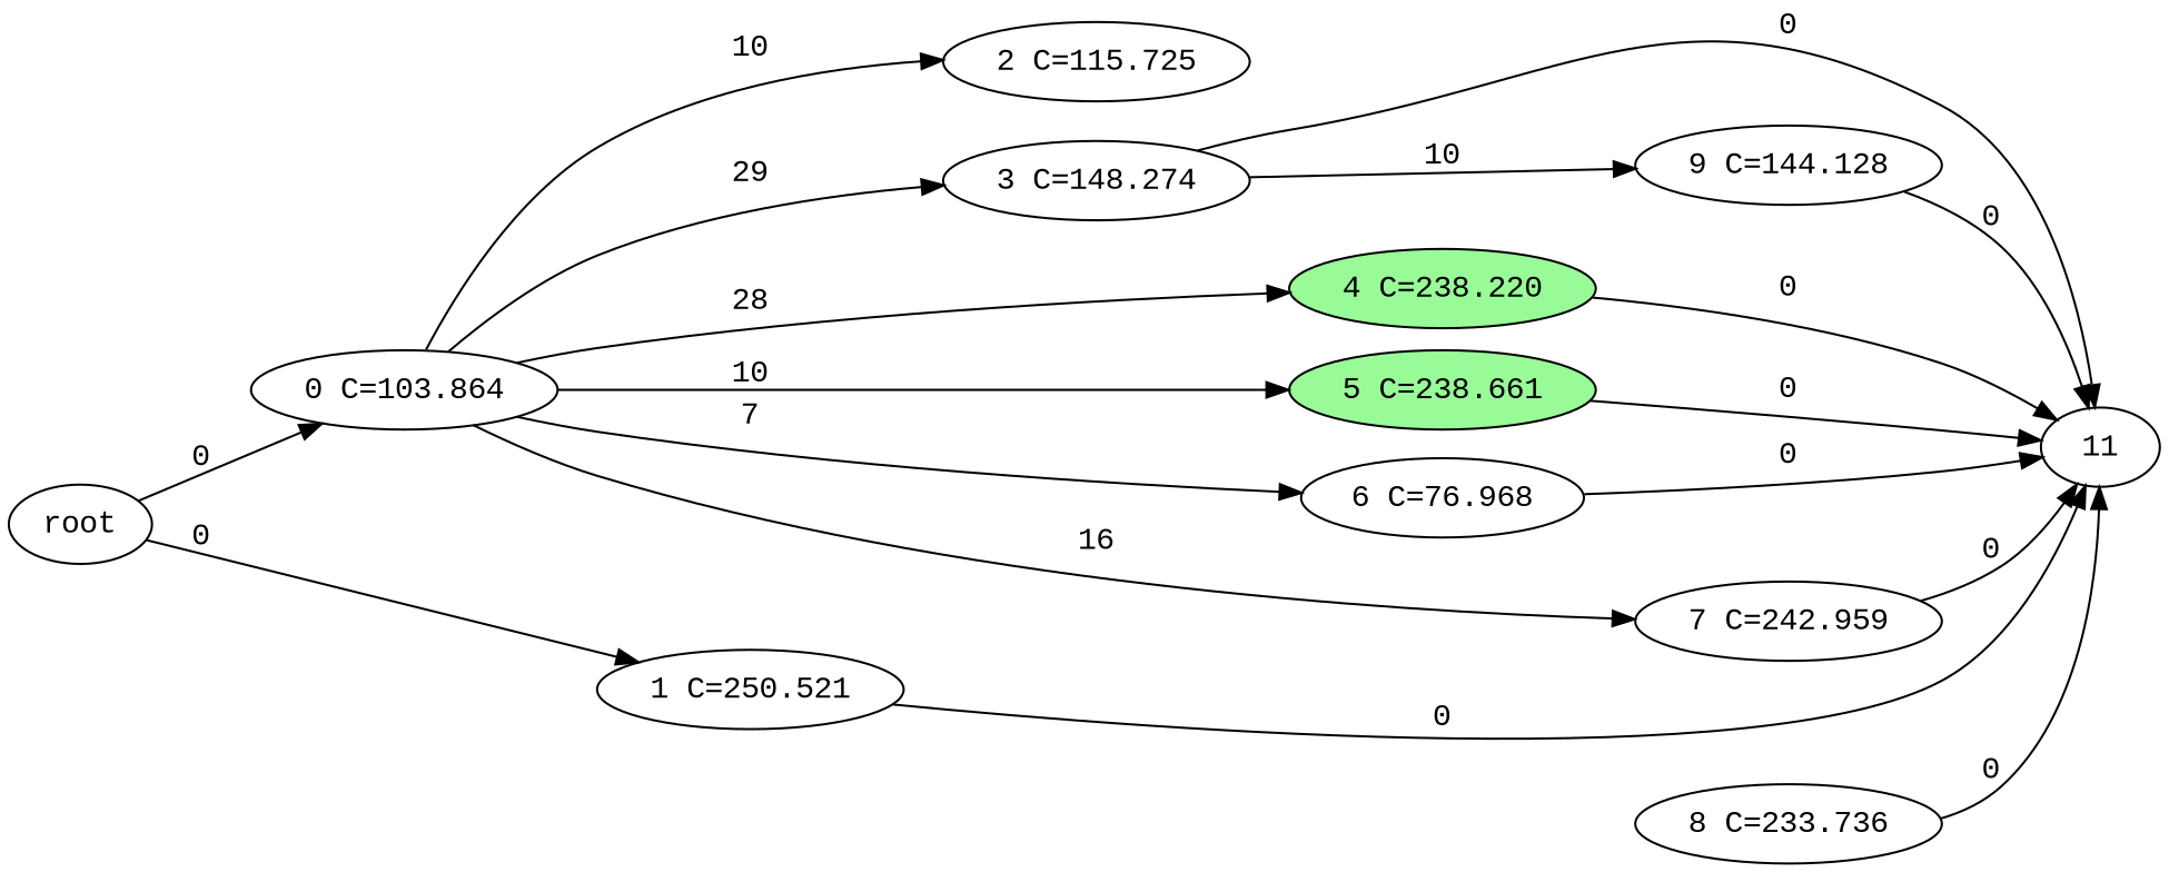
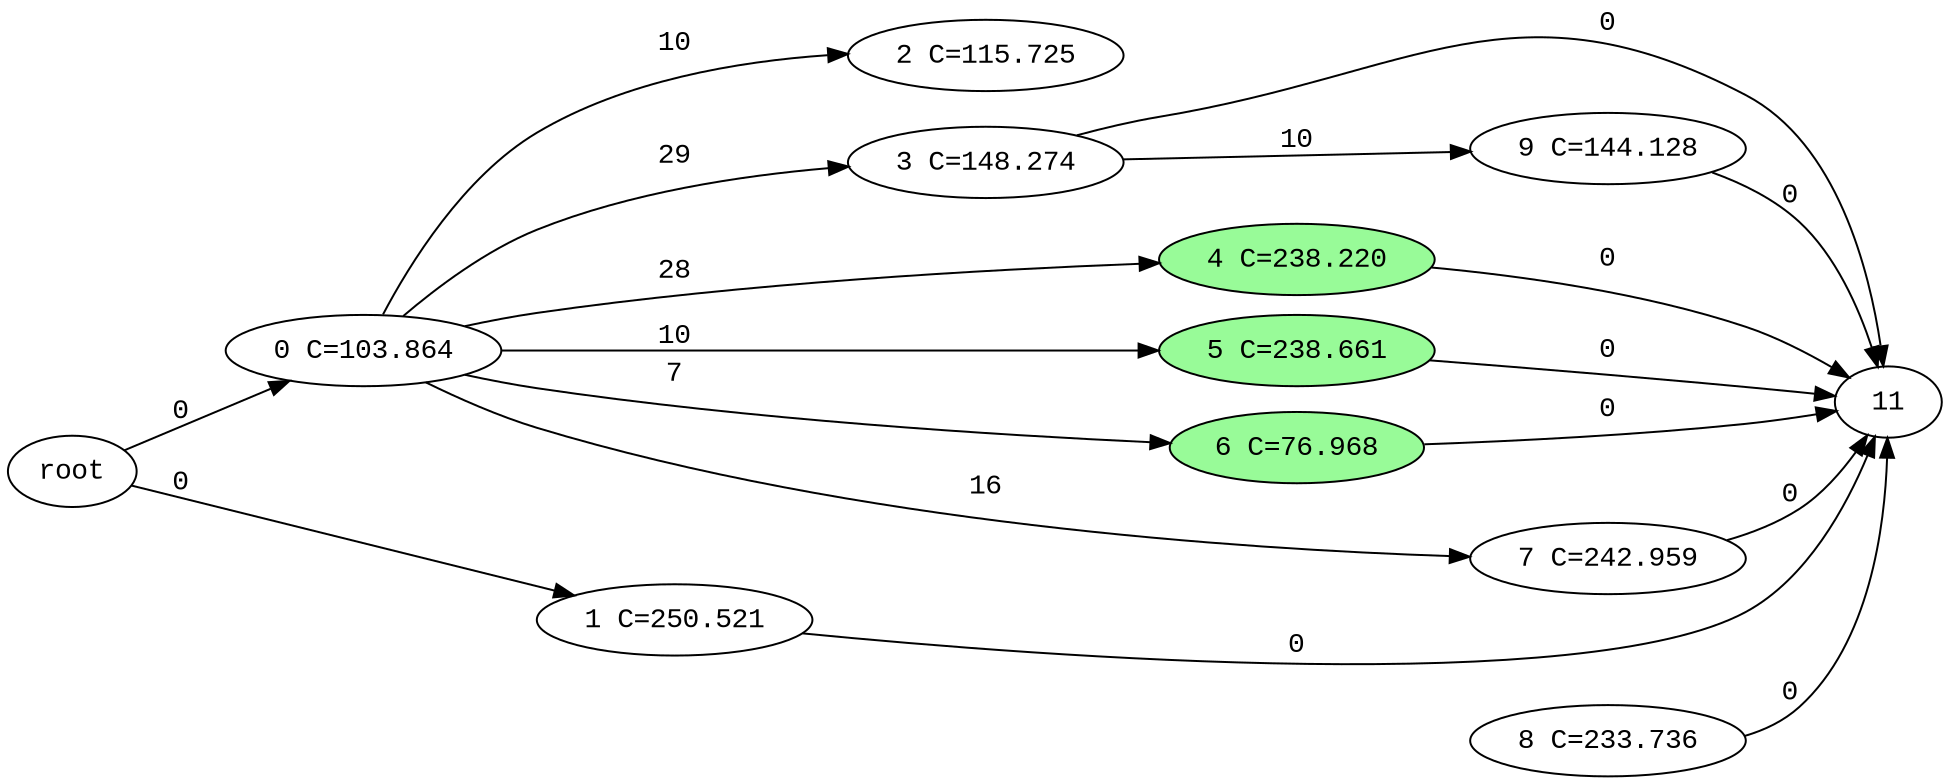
  digraph {
    fontname="Liberation Mono"
    rankdir=LR
    node [alpha=0.02 fillcolor=white fontname="Liberation Mono" style=filled]
    edge [fontname="Liberation Mono"]
    n1 [alpha=0 label=root]
    n2 [label="0 C=103.864"]
    n3 [alpha=0.06 label="1 C=250.521"]
    n4 [alpha=0.17 label="2 C=115.725"]
    n5 [alpha=0.03 label="3 C=148.274"]
    n6 [alpha=0.03 fillcolor=palegreen label="4 C=238.220"]
    n7 [alpha=0.05 fillcolor=palegreen label="5 C=238.661"]
-   n8 [label="6 C=76.968"]
+   n8 [fillcolor=palegreen label="6 C=76.968"]
    n9 [alpha=0.15 label="7 C=242.959"]
    11 [alpha=""]
    n11 [alpha=0.20 label="9 C=144.128"]
    n12 [alpha=0.07 label="8 C=233.736"]
    n1 -> n2 [label=0]
    n1 -> n3 [label=0]
    n2 -> n4 [label=10]
    n2 -> n5 [label=29]
    n2 -> n6 [label=28]
    n2 -> n7 [label=10]
    n2 -> n8 [label=7]
    n2 -> n9 [label=16]
    n3 -> 11 [label=0]
    n5 -> 11 [label=0]
    n5 -> n11 [label=10]
    n6 -> 11 [label=0]
    n7 -> 11 [label=0]
    n8 -> 11 [label=0]
    n9 -> 11 [label=0]
    n11 -> 11 [label=0]
    n12 -> 11 [label=0]
  }
